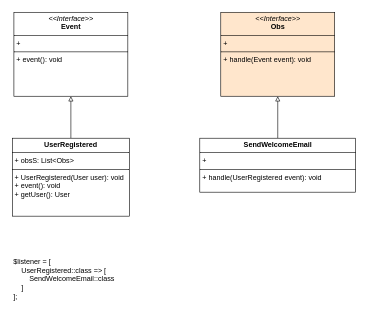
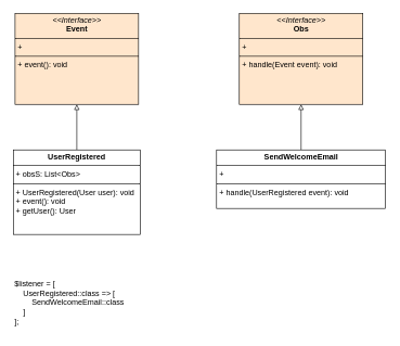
  <mxCell id="0" />
  <mxCell id="1" parent="0" />
- <mxCell id="2" value="&lt;p style=&quot;margin:0px;margin-top:4px;text-align:center;&quot;&gt;&lt;i&gt;&amp;lt;&amp;lt;Interface&amp;gt;&amp;gt;&lt;/i&gt;&lt;br&gt;&lt;b&gt;Event&lt;/b&gt;&lt;/p&gt;&lt;hr size=&quot;1&quot; style=&quot;border-style:solid;&quot;&gt;&lt;p style=&quot;margin:0px;margin-left:4px;&quot;&gt;+&amp;nbsp;&lt;/p&gt;&lt;hr size=&quot;1&quot; style=&quot;border-style:solid;&quot;&gt;&lt;p style=&quot;margin:0px;margin-left:4px;&quot;&gt;+ event(): void&lt;/p&gt;" style="verticalAlign=top;align=left;overflow=fill;html=1;whiteSpace=wrap;" vertex="1" parent="1"><mxGeometry x="22.5" y="20" width="190" height="140" as="geometry" /></mxCell>
+ <mxCell id="2" value="&lt;p style=&quot;margin:0px;margin-top:4px;text-align:center;&quot;&gt;&lt;i&gt;&amp;lt;&amp;lt;Interface&amp;gt;&amp;gt;&lt;/i&gt;&lt;br&gt;&lt;b&gt;Event&lt;/b&gt;&lt;/p&gt;&lt;hr size=&quot;1&quot; style=&quot;border-style:solid;&quot;&gt;&lt;p style=&quot;margin:0px;margin-left:4px;&quot;&gt;+&amp;nbsp;&lt;/p&gt;&lt;hr size=&quot;1&quot; style=&quot;border-style:solid;&quot;&gt;&lt;p style=&quot;margin:0px;margin-left:4px;&quot;&gt;+ event(): void&lt;/p&gt;" style="verticalAlign=top;align=left;overflow=fill;html=1;whiteSpace=wrap;fillColor=#ffe6cc;" vertex="1" parent="1"><mxGeometry x="22.5" y="20" width="190" height="140" as="geometry" /></mxCell>
  <mxCell id="3" value="" style="edgeStyle=orthogonalEdgeStyle;rounded=0;orthogonalLoop=1;jettySize=auto;html=1;endArrow=block;endFill=0;" edge="1" parent="1" source="4" target="2"><mxGeometry relative="1" as="geometry" /></mxCell>
  <mxCell id="4" value="&lt;p style=&quot;margin:0px;margin-top:4px;text-align:center;&quot;&gt;&lt;b&gt;UserRegistered&lt;/b&gt;&lt;/p&gt;&lt;hr size=&quot;1&quot; style=&quot;border-style:solid;&quot;&gt;&lt;p style=&quot;margin:0px;margin-left:4px;&quot;&gt;+ obsS: List&amp;lt;Obs&amp;gt;&lt;/p&gt;&lt;hr size=&quot;1&quot; style=&quot;border-style:solid;&quot;&gt;&lt;p style=&quot;margin:0px;margin-left:4px;&quot;&gt;+ UserRegistered(User user): void&lt;/p&gt;&lt;p style=&quot;margin:0px;margin-left:4px;&quot;&gt;+ event(): void&lt;/p&gt;&lt;p style=&quot;margin:0px;margin-left:4px;&quot;&gt;+ getUser(): User&lt;/p&gt;" style="verticalAlign=top;align=left;overflow=fill;html=1;whiteSpace=wrap;" vertex="1" parent="1"><mxGeometry x="20" y="230" width="195" height="130" as="geometry" /></mxCell>
  <mxCell id="5" value="&lt;p style=&quot;margin:0px;margin-top:4px;text-align:center;&quot;&gt;&lt;i&gt;&amp;lt;&amp;lt;Interface&amp;gt;&amp;gt;&lt;/i&gt;&lt;br&gt;&lt;b&gt;Obs&lt;/b&gt;&lt;/p&gt;&lt;hr size=&quot;1&quot; style=&quot;border-style:solid;&quot;&gt;&lt;p style=&quot;margin:0px;margin-left:4px;&quot;&gt;+&amp;nbsp;&lt;/p&gt;&lt;hr size=&quot;1&quot; style=&quot;border-style:solid;&quot;&gt;&lt;p style=&quot;margin:0px;margin-left:4px;&quot;&gt;+ handle(Event event): void&lt;/p&gt;" style="verticalAlign=top;align=left;overflow=fill;html=1;whiteSpace=wrap;fillColor=#ffe6cc;" vertex="1" parent="1"><mxGeometry x="367.5" y="20" width="190" height="140" as="geometry" /></mxCell>
  <mxCell id="6" value="" style="edgeStyle=orthogonalEdgeStyle;rounded=0;orthogonalLoop=1;jettySize=auto;html=1;endArrow=block;endFill=0;" edge="1" parent="1" source="7" target="5"><mxGeometry relative="1" as="geometry" /></mxCell>
  <mxCell id="7" value="&lt;p style=&quot;margin:0px;margin-top:4px;text-align:center;&quot;&gt;&lt;b&gt;SendWelcomeEmail&lt;/b&gt;&lt;/p&gt;&lt;hr size=&quot;1&quot; style=&quot;border-style:solid;&quot;&gt;&lt;p style=&quot;margin:0px;margin-left:4px;&quot;&gt;+&lt;/p&gt;&lt;hr size=&quot;1&quot; style=&quot;border-style:solid;&quot;&gt;&lt;p style=&quot;margin:0px;margin-left:4px;&quot;&gt;+ handle(UserRegistered event): void&lt;/p&gt;" style="verticalAlign=top;align=left;overflow=fill;html=1;whiteSpace=wrap;" vertex="1" parent="1"><mxGeometry x="332.5" y="230" width="260" height="90" as="geometry" /></mxCell>
  <mxCell id="8" value="$listener = [&lt;div&gt;&amp;nbsp; &amp;nbsp; UserRegistered::class =&amp;gt; [&lt;/div&gt;&lt;div&gt;&amp;nbsp; &amp;nbsp; &amp;nbsp; &amp;nbsp; SendWelcomeEmail::class&lt;/div&gt;&lt;div&gt;&amp;nbsp; &amp;nbsp; ]&lt;/div&gt;&lt;div&gt;];&lt;/div&gt;" style="text;html=1;align=left;verticalAlign=middle;resizable=0;points=[];autosize=1;strokeColor=none;fillColor=none;" vertex="1" parent="1"><mxGeometry x="20" y="420" width="190" height="90" as="geometry" /></mxCell>
